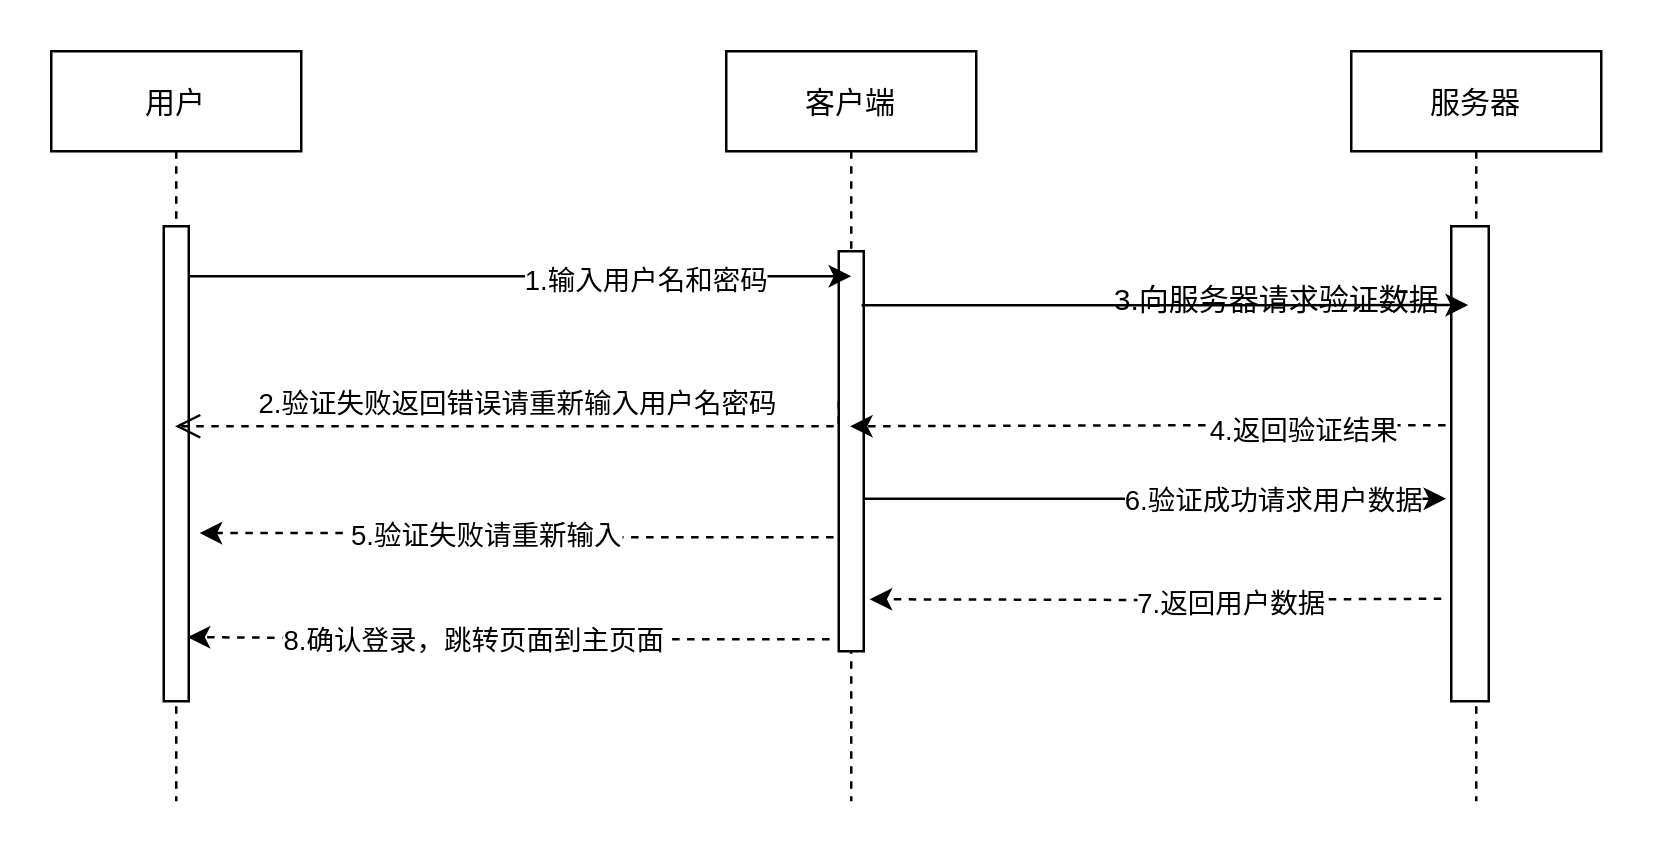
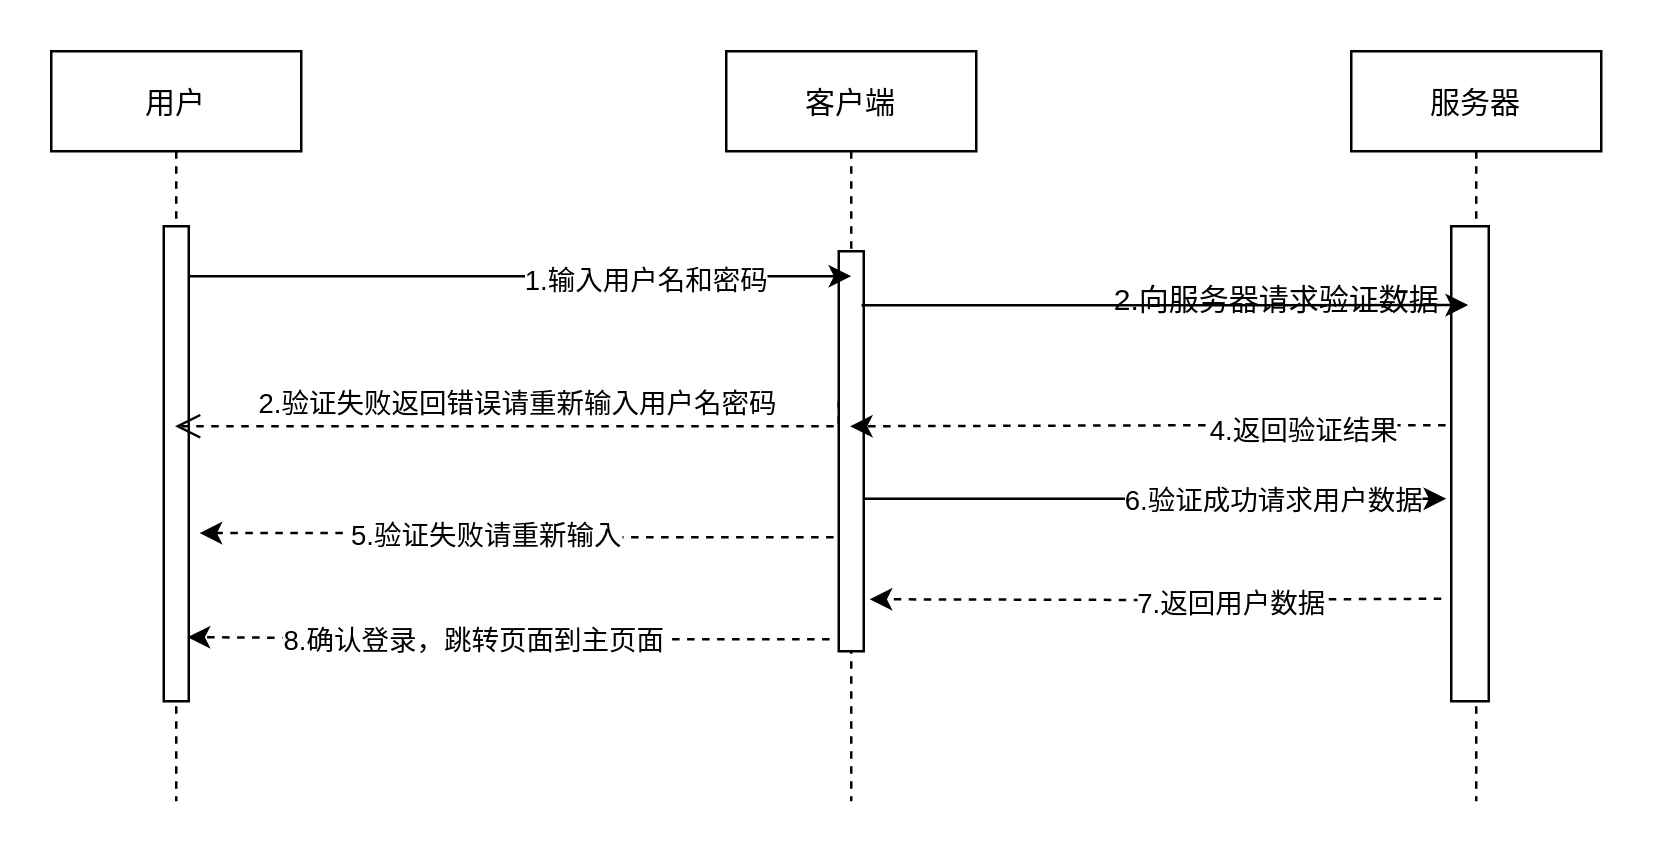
  <mxCell id="0" />
  <mxCell id="1" parent="0" />
  <mxCell id="2" value="用户" style="shape=umlLifeline;perimeter=lifelinePerimeter;container=1;collapsible=0;recursiveResize=0;rounded=0;shadow=0;strokeWidth=1;" parent="1" vertex="1"><mxGeometry x="20" y="20" width="100" height="300" as="geometry" /></mxCell>
  <mxCell id="3" value="" style="points=[];perimeter=orthogonalPerimeter;rounded=0;shadow=0;strokeWidth=1;" parent="2" vertex="1"><mxGeometry x="45" y="70" width="10" height="190" as="geometry" /></mxCell>
  <mxCell id="4" value="客户端" style="shape=umlLifeline;perimeter=lifelinePerimeter;container=1;collapsible=0;recursiveResize=0;rounded=0;shadow=0;strokeWidth=1;" parent="1" vertex="1"><mxGeometry x="290" y="20" width="100" height="300" as="geometry" /></mxCell>
  <mxCell id="5" value="" style="points=[];perimeter=orthogonalPerimeter;rounded=0;shadow=0;strokeWidth=1;" parent="4" vertex="1"><mxGeometry x="45" y="80" width="10" height="160" as="geometry" /></mxCell>
  <mxCell id="6" value="2.验证失败返回错误请重新输入用户名密码" style="verticalAlign=bottom;endArrow=open;dashed=1;endSize=8;exitX=0;exitY=0.375;shadow=0;strokeWidth=1;rounded=0;edgeStyle=orthogonalEdgeStyle;exitDx=0;exitDy=0;exitPerimeter=0;" parent="1" source="5" target="2" edge="1"><mxGeometry relative="1" as="geometry"><mxPoint x="175" y="176" as="targetPoint" /><Array as="points"><mxPoint x="335" y="170" /></Array></mxGeometry></mxCell>
  <mxCell id="7" value="服务器" style="shape=umlLifeline;perimeter=lifelinePerimeter;container=1;collapsible=0;recursiveResize=0;rounded=0;shadow=0;strokeWidth=1;" vertex="1" parent="1"><mxGeometry x="540" y="20" width="100" height="300" as="geometry" /></mxCell>
  <mxCell id="8" value="" style="points=[];perimeter=orthogonalPerimeter;rounded=0;shadow=0;strokeWidth=1;" vertex="1" parent="7"><mxGeometry x="40" y="70" width="15" height="190" as="geometry" /></mxCell>
  <mxCell id="9" style="edgeStyle=orthogonalEdgeStyle;rounded=0;orthogonalLoop=1;jettySize=auto;html=1;" edge="1" parent="1" source="3"><mxGeometry relative="1" as="geometry"><Array as="points"><mxPoint x="340" y="110" /></Array><mxPoint x="340" y="110" as="targetPoint" /></mxGeometry></mxCell>
  <mxCell id="10" value="1.输入用户名和密码" style="edgeLabel;html=1;align=center;verticalAlign=middle;resizable=0;points=[];" vertex="1" connectable="0" parent="9"><mxGeometry x="0.376" y="-1" relative="1" as="geometry"><mxPoint as="offset" /></mxGeometry></mxCell>
  <mxCell id="11" style="edgeStyle=orthogonalEdgeStyle;rounded=0;orthogonalLoop=1;jettySize=auto;html=1;exitX=0.914;exitY=0.135;exitDx=0;exitDy=0;exitPerimeter=0;entryX=0.45;entryY=0.166;entryDx=0;entryDy=0;entryPerimeter=0;" edge="1" parent="1" source="5" target="8"><mxGeometry relative="1" as="geometry"><mxPoint x="520" y="122" as="targetPoint" /></mxGeometry></mxCell>
- <mxCell id="12" value="3.向服务器请求验证数据" style="text;html=1;align=center;verticalAlign=middle;resizable=0;points=[];autosize=1;strokeColor=none;" vertex="1" parent="1"><mxGeometry x="435" y="110" width="150" height="20" as="geometry" /></mxCell>
+ <mxCell id="12" value="2.向服务器请求验证数据" style="text;html=1;align=center;verticalAlign=middle;resizable=0;points=[];autosize=1;strokeColor=none;" vertex="1" parent="1"><mxGeometry x="435" y="110" width="150" height="20" as="geometry" /></mxCell>
  <mxCell id="13" style="edgeStyle=orthogonalEdgeStyle;rounded=0;orthogonalLoop=1;jettySize=auto;html=1;exitX=-0.151;exitY=0.419;exitDx=0;exitDy=0;exitPerimeter=0;dashed=1;" edge="1" parent="1" source="8" target="4"><mxGeometry relative="1" as="geometry" /></mxCell>
  <mxCell id="14" value="4.返回验证结果" style="edgeLabel;html=1;align=center;verticalAlign=middle;resizable=0;points=[];" vertex="1" connectable="0" parent="13"><mxGeometry x="-0.341" y="3" relative="1" as="geometry"><mxPoint x="22" y="-1" as="offset" /></mxGeometry></mxCell>
  <mxCell id="15" style="edgeStyle=orthogonalEdgeStyle;rounded=0;orthogonalLoop=1;jettySize=auto;html=1;dashed=1;exitX=-0.206;exitY=0.715;exitDx=0;exitDy=0;exitPerimeter=0;entryX=1.434;entryY=0.646;entryDx=0;entryDy=0;entryPerimeter=0;" edge="1" parent="1" source="5" target="3"><mxGeometry relative="1" as="geometry"><mxPoint x="70" y="185" as="targetPoint" /></mxGeometry></mxCell>
  <mxCell id="16" value="5.验证失败请重新输入" style="edgeLabel;html=1;align=center;verticalAlign=middle;resizable=0;points=[];" vertex="1" connectable="0" parent="15"><mxGeometry x="0.107" y="1" relative="1" as="geometry"><mxPoint as="offset" /></mxGeometry></mxCell>
  <mxCell id="17" style="edgeStyle=orthogonalEdgeStyle;rounded=0;orthogonalLoop=1;jettySize=auto;html=1;exitX=0.994;exitY=0.62;exitDx=0;exitDy=0;exitPerimeter=0;" edge="1" parent="1" source="5"><mxGeometry relative="1" as="geometry"><mxPoint x="578" y="199" as="targetPoint" /><Array as="points"><mxPoint x="578" y="199" /></Array></mxGeometry></mxCell>
  <mxCell id="18" value="6.验证成功请求用户数据" style="edgeLabel;html=1;align=center;verticalAlign=middle;resizable=0;points=[];" vertex="1" connectable="0" parent="17"><mxGeometry x="0.411" relative="1" as="geometry"><mxPoint as="offset" /></mxGeometry></mxCell>
  <mxCell id="19" style="edgeStyle=orthogonalEdgeStyle;rounded=0;orthogonalLoop=1;jettySize=auto;html=1;entryX=1.234;entryY=0.87;entryDx=0;entryDy=0;entryPerimeter=0;dashed=1;" edge="1" parent="1" target="5"><mxGeometry relative="1" as="geometry"><mxPoint x="576" y="239" as="sourcePoint" /></mxGeometry></mxCell>
  <mxCell id="20" value="7.返回用户数据" style="edgeLabel;html=1;align=center;verticalAlign=middle;resizable=0;points=[];" vertex="1" connectable="0" parent="19"><mxGeometry x="-0.27" y="1" relative="1" as="geometry"><mxPoint x="-1" as="offset" /></mxGeometry></mxCell>
  <mxCell id="21" style="edgeStyle=orthogonalEdgeStyle;rounded=0;orthogonalLoop=1;jettySize=auto;html=1;entryX=0.954;entryY=0.865;entryDx=0;entryDy=0;entryPerimeter=0;dashed=1;exitX=-0.366;exitY=0.97;exitDx=0;exitDy=0;exitPerimeter=0;" edge="1" parent="1" source="5" target="3"><mxGeometry relative="1" as="geometry" /></mxCell>
  <mxCell id="22" value="8.确认登录，跳转页面到主页面" style="edgeLabel;html=1;align=center;verticalAlign=middle;resizable=0;points=[];" vertex="1" connectable="0" parent="21"><mxGeometry x="0.116" y="1" relative="1" as="geometry"><mxPoint as="offset" /></mxGeometry></mxCell>
